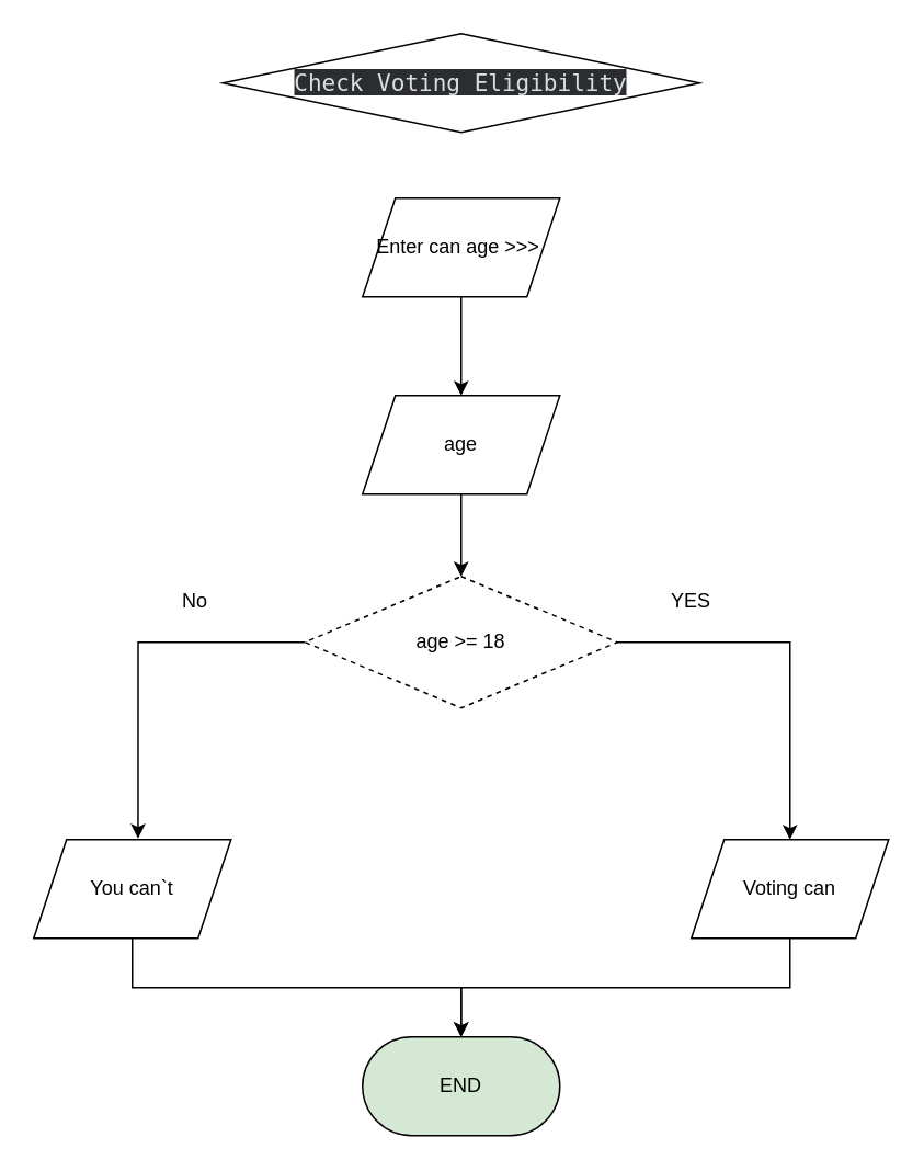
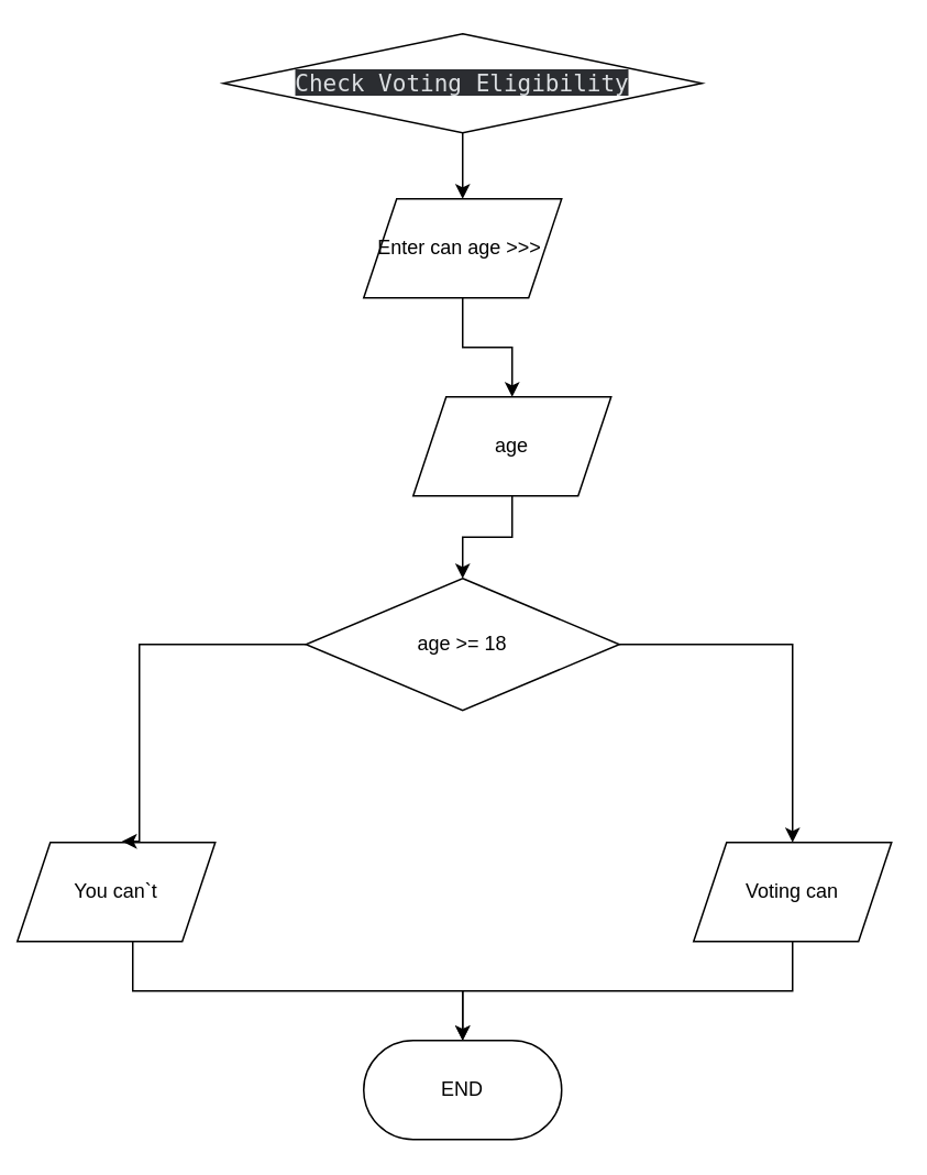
  <mxCell id="0" />
  <mxCell id="1" parent="0" />
+ <mxCell id="2" value="" style="edgeStyle=orthogonalEdgeStyle;rounded=0;orthogonalLoop=1;jettySize=auto;html=1;" parent="1" source="3" target="5" edge="1"><mxGeometry relative="1" as="geometry" /></mxCell>
  <mxCell id="3" value="&lt;span style=&quot;color: oklab(0.899 -0.002 -0.005); font-family: &amp;quot;gg mono&amp;quot;, &amp;quot;Source Code Pro&amp;quot;, Consolas, &amp;quot;Andale Mono WT&amp;quot;, &amp;quot;Andale Mono&amp;quot;, &amp;quot;Lucida Console&amp;quot;, &amp;quot;Lucida Sans Typewriter&amp;quot;, &amp;quot;DejaVu Sans Mono&amp;quot;, &amp;quot;Bitstream Vera Sans Mono&amp;quot;, &amp;quot;Liberation Mono&amp;quot;, &amp;quot;Nimbus Mono L&amp;quot;, Monaco, &amp;quot;Courier New&amp;quot;, Courier, monospace; font-size: 14px; text-align: left; white-space: pre; background-color: oklab(0.297 -0.001 -0.008);&quot;&gt;Check Voting Eligibility&lt;/span&gt;" style="rhombus;whiteSpace=wrap;html=1;arcSize=50;" parent="1" vertex="1"><mxGeometry x="135" y="20" width="290" height="60" as="geometry" /></mxCell>
  <mxCell id="4" value="" style="edgeStyle=orthogonalEdgeStyle;rounded=0;orthogonalLoop=1;jettySize=auto;html=1;" parent="1" source="5" target="7" edge="1"><mxGeometry relative="1" as="geometry" /></mxCell>
  <mxCell id="5" value="Enter can age &amp;gt;&amp;gt;&amp;gt;&amp;nbsp;" style="shape=parallelogram;perimeter=parallelogramPerimeter;whiteSpace=wrap;html=1;fixedSize=1;" parent="1" vertex="1"><mxGeometry x="220" y="120" width="120" height="60" as="geometry" /></mxCell>
  <mxCell id="6" value="" style="edgeStyle=orthogonalEdgeStyle;rounded=0;orthogonalLoop=1;jettySize=auto;html=1;" parent="1" source="7" target="9" edge="1"><mxGeometry relative="1" as="geometry" /></mxCell>
- <mxCell id="7" value="age" style="shape=parallelogram;perimeter=parallelogramPerimeter;whiteSpace=wrap;html=1;fixedSize=1;" parent="1" vertex="1"><mxGeometry x="220" y="240" width="120" height="60" as="geometry" /></mxCell>
+ <mxCell id="7" value="age" style="shape=parallelogram;perimeter=parallelogramPerimeter;whiteSpace=wrap;html=1;fixedSize=1;" parent="1" vertex="1"><mxGeometry x="250" y="240" width="120" height="60" as="geometry" /></mxCell>
  <mxCell id="8" style="edgeStyle=orthogonalEdgeStyle;rounded=0;orthogonalLoop=1;jettySize=auto;html=1;entryX=0.5;entryY=0;entryDx=0;entryDy=0;" edge="1" parent="1" source="9" target="16"><mxGeometry relative="1" as="geometry"><Array as="points"><mxPoint x="480" y="390" /><mxPoint x="480" y="510" /></Array></mxGeometry></mxCell>
- <mxCell id="9" value="age &amp;gt;= 18" style="rhombus;whiteSpace=wrap;html=1;dashed=1;" parent="1" vertex="1"><mxGeometry x="185" y="350" width="190" height="80" as="geometry" /></mxCell>
- <mxCell id="10" value="YES" style="text;html=1;align=center;verticalAlign=middle;whiteSpace=wrap;rounded=0;" vertex="1" parent="1"><mxGeometry x="390" y="350" width="60" height="30" as="geometry" /></mxCell>
- <mxCell id="11" value="No&amp;nbsp;" style="text;html=1;align=center;verticalAlign=middle;whiteSpace=wrap;rounded=0;" vertex="1" parent="1"><mxGeometry x="90" y="350" width="60" height="30" as="geometry" /></mxCell>
+ <mxCell id="9" value="age &amp;gt;= 18" style="rhombus;whiteSpace=wrap;html=1;" parent="1" vertex="1"><mxGeometry x="185" y="350" width="190" height="80" as="geometry" /></mxCell>
  <mxCell id="12" style="edgeStyle=orthogonalEdgeStyle;rounded=0;orthogonalLoop=1;jettySize=auto;html=1;entryX=0.5;entryY=0;entryDx=0;entryDy=0;" edge="1" parent="1" source="13" target="17"><mxGeometry relative="1" as="geometry"><Array as="points"><mxPoint x="80" y="600" /><mxPoint x="280" y="600" /></Array></mxGeometry></mxCell>
- <mxCell id="13" value="You can`t" style="shape=parallelogram;perimeter=parallelogramPerimeter;whiteSpace=wrap;html=1;fixedSize=1;" vertex="1" parent="1"><mxGeometry x="20" y="510" width="120" height="60" as="geometry" /></mxCell>
+ <mxCell id="13" value="You can`t" style="shape=parallelogram;perimeter=parallelogramPerimeter;whiteSpace=wrap;html=1;fixedSize=1;" vertex="1" parent="1"><mxGeometry x="10" y="510" width="120" height="60" as="geometry" /></mxCell>
  <mxCell id="14" style="edgeStyle=orthogonalEdgeStyle;rounded=0;orthogonalLoop=1;jettySize=auto;html=1;entryX=0.529;entryY=-0.011;entryDx=0;entryDy=0;entryPerimeter=0;" edge="1" parent="1" source="9" target="13"><mxGeometry relative="1" as="geometry"><Array as="points"><mxPoint x="84" y="390" /></Array></mxGeometry></mxCell>
  <mxCell id="15" style="edgeStyle=orthogonalEdgeStyle;rounded=0;orthogonalLoop=1;jettySize=auto;html=1;" edge="1" parent="1" source="16" target="17"><mxGeometry relative="1" as="geometry"><Array as="points"><mxPoint x="480" y="600" /><mxPoint x="280" y="600" /></Array></mxGeometry></mxCell>
  <mxCell id="16" value="Voting can" style="shape=parallelogram;perimeter=parallelogramPerimeter;whiteSpace=wrap;html=1;fixedSize=1;" vertex="1" parent="1"><mxGeometry x="420" y="510" width="120" height="60" as="geometry" /></mxCell>
- <mxCell id="17" value="END" style="rounded=1;whiteSpace=wrap;html=1;arcSize=50;fillColor=#d5e8d4;" vertex="1" parent="1"><mxGeometry x="220" y="630" width="120" height="60" as="geometry" /></mxCell>
+ <mxCell id="17" value="END" style="rounded=1;whiteSpace=wrap;html=1;arcSize=50;" vertex="1" parent="1"><mxGeometry x="220" y="630" width="120" height="60" as="geometry" /></mxCell>
